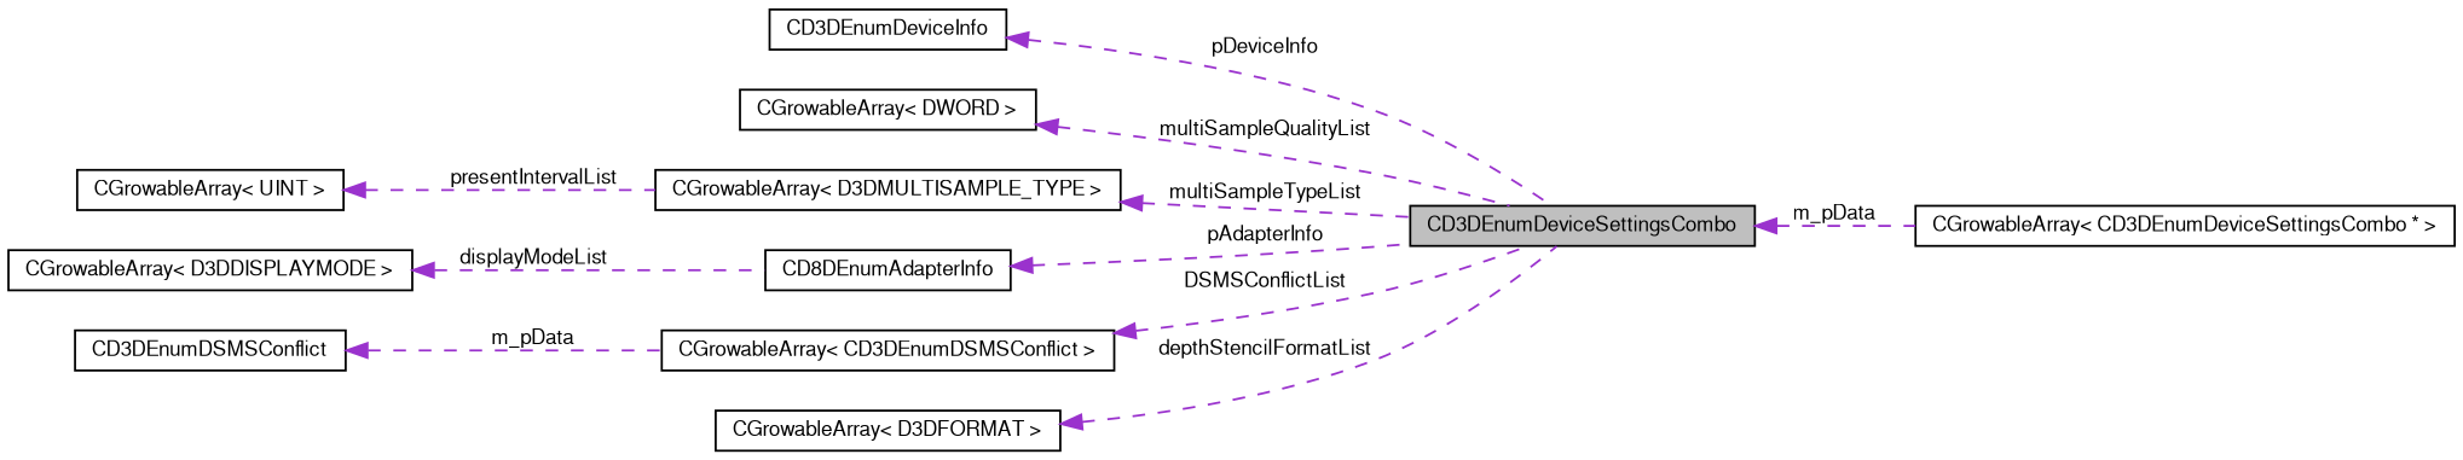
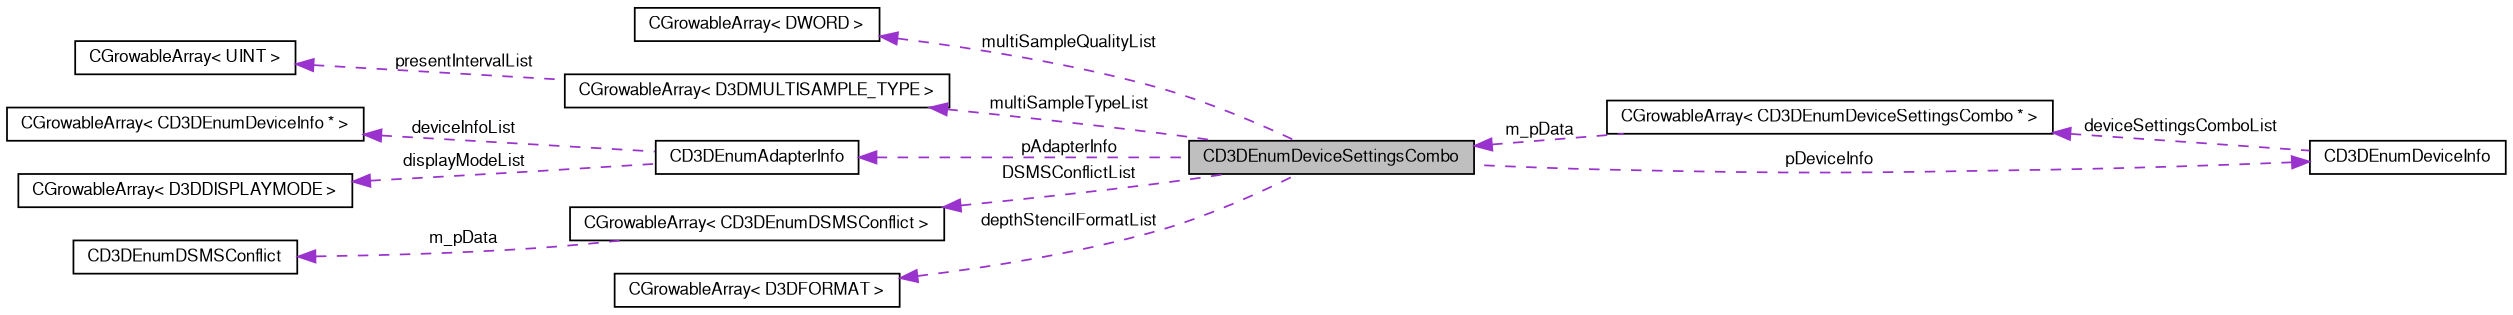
  digraph {
    rankdir=LR
    node [color=black fillcolor=white fontname=FreeSans fontsize=10 shape=record style=filled]
    edge [color=darkorchid3 dir=back fontname=FreeSans fontsize=10 labelfontname=FreeSans labelfontsize=10 style=dashed]
    n1 [fillcolor=grey75 fontcolor=black height=0.2 label=CD3DEnumDeviceSettingsCombo width=0.4]
    n2 [height=0.2 label="CGrowableArray\< CD3DEnumDeviceSettingsCombo * \>" width=0.4]
    n3 [height=0.2 label=CD3DEnumDeviceInfo width=0.4]
    n4 [height=0.2 label="CGrowableArray\< DWORD \>" width=0.4]
    n5 [height=0.2 label="CGrowableArray\< D3DMULTISAMPLE_TYPE \>" width=0.4]
-   n7 [height=0.2 label=CD8DEnumAdapterInfo width=0.4]
+   n6 [height=0.2 label="CGrowableArray\< CD3DEnumDeviceInfo * \>" width=0.4]
+   n7 [height=0.2 label=CD3DEnumAdapterInfo width=0.4]
    n8 [height=0.2 label="CGrowableArray\< CD3DEnumDSMSConflict \>" width=0.4]
    n9 [height=0.2 label=CD3DEnumDSMSConflict width=0.4]
    n10 [height=0.2 label="CGrowableArray\< D3DDISPLAYMODE \>" width=0.4]
    n11 [height=0.2 label="CGrowableArray\< UINT \>" width=0.4]
    n12 [height=0.2 label="CGrowableArray\< D3DFORMAT \>" width=0.4]
    n1 -> n2 [label=m_pData]
+   n2 -> n3 [label=deviceSettingsComboList]
    n3 -> n1 [label=pDeviceInfo]
    n4 -> n1 [label=multiSampleQualityList]
    n5 -> n1 [label=multiSampleTypeList]
+   n6 -> n7 [label=deviceInfoList]
    n7 -> n1 [label=pAdapterInfo]
    n8 -> n1 [label=DSMSConflictList]
    n9 -> n8 [label=m_pData]
    n10 -> n7 [label=displayModeList]
    n11 -> n5 [label=presentIntervalList]
    n12 -> n1 [label=depthStencilFormatList]
  }
